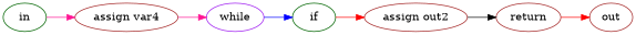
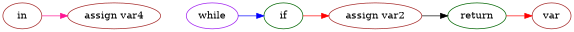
  digraph {
    rankdir=LR
    node [color=brown]
    edge [color=deeppink]
    n1 [label="assign var4"]
    while [color=purple]
-   in [color=darkgreen]
+   in
    if [color=darkgreen]
-   n5 [label="assign out2"]
-   return
-   out
-   n1 -> while
+   n5 [label="assign var2"]
+   return [color=darkgreen]
+   out [label=var]
    while -> if [color=blue]
    in -> n1
    if -> n5 [color=red]
    n5 -> return [color=black]
    return -> out [color=red]
  }
